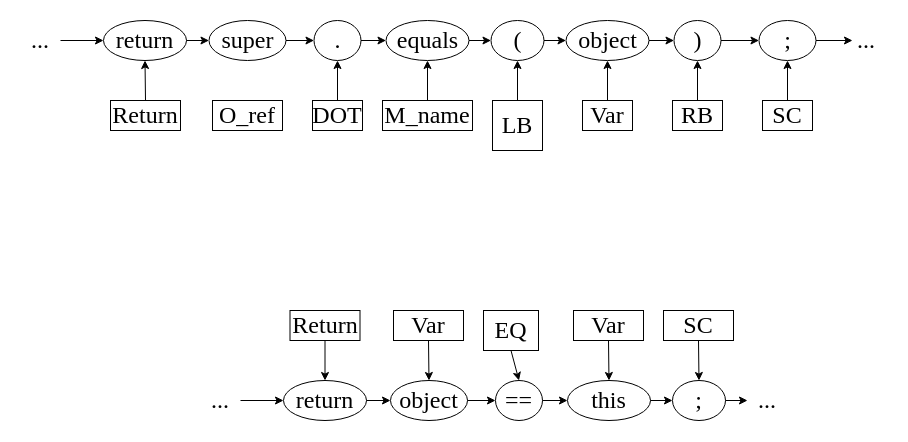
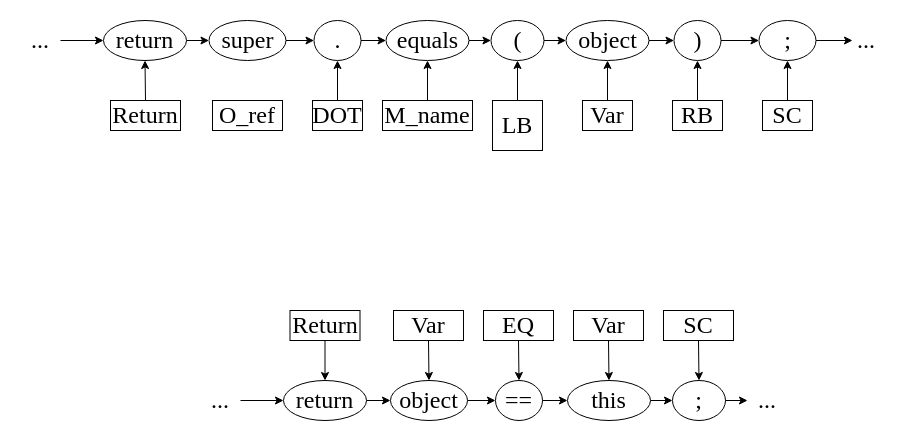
  <mxCell id="0" />
  <mxCell id="1" parent="0" />
  <mxCell id="2" value="&lt;font style=&quot;font-size: 24px&quot; face=&quot;Times New Roman&quot;&gt;Return&lt;/font&gt;&lt;br&gt;" style="rounded=0;whiteSpace=wrap;html=1;" vertex="1" parent="1"><mxGeometry x="110" y="100" width="70" height="30" as="geometry" /></mxCell>
  <mxCell id="3" value="&lt;font style=&quot;font-size: 24px&quot; face=&quot;Times New Roman&quot;&gt;O_ref&lt;/font&gt;&lt;br&gt;" style="rounded=0;whiteSpace=wrap;html=1;" vertex="1" parent="1"><mxGeometry x="212" y="100" width="70" height="30" as="geometry" /></mxCell>
  <mxCell id="4" value="&lt;font style=&quot;font-size: 24px&quot; face=&quot;Times New Roman&quot;&gt;DOT&lt;/font&gt;&lt;br&gt;" style="rounded=0;whiteSpace=wrap;html=1;" vertex="1" parent="1"><mxGeometry x="312" y="100" width="50" height="30" as="geometry" /></mxCell>
  <mxCell id="5" value="&lt;font style=&quot;font-size: 24px&quot; face=&quot;Times New Roman&quot;&gt;M_name&lt;/font&gt;&lt;br&gt;" style="rounded=0;whiteSpace=wrap;html=1;" vertex="1" parent="1"><mxGeometry x="382" y="100" width="90" height="30" as="geometry" /></mxCell>
  <mxCell id="6" value="&lt;font style=&quot;font-size: 24px&quot; face=&quot;Times New Roman&quot;&gt;LB&lt;/font&gt;&lt;br&gt;" style="rounded=0;whiteSpace=wrap;html=1;" vertex="1" parent="1"><mxGeometry x="492" y="100" width="50" height="50" as="geometry" /></mxCell>
  <mxCell id="7" value="&lt;font style=&quot;font-size: 24px&quot; face=&quot;Times New Roman&quot;&gt;Var&lt;/font&gt;&lt;br&gt;" style="rounded=0;whiteSpace=wrap;html=1;" vertex="1" parent="1"><mxGeometry x="582" y="100" width="50" height="30" as="geometry" /></mxCell>
  <mxCell id="8" value="&lt;font style=&quot;font-size: 24px&quot; face=&quot;Times New Roman&quot;&gt;RB&lt;/font&gt;&lt;br&gt;" style="rounded=0;whiteSpace=wrap;html=1;" vertex="1" parent="1"><mxGeometry x="672" y="100" width="50" height="30" as="geometry" /></mxCell>
  <mxCell id="9" value="&lt;font style=&quot;font-size: 24px&quot; face=&quot;Times New Roman&quot;&gt;SC&lt;/font&gt;&lt;br&gt;" style="rounded=0;whiteSpace=wrap;html=1;" vertex="1" parent="1"><mxGeometry x="762" y="100" width="50" height="30" as="geometry" /></mxCell>
  <mxCell id="10" value="&lt;font style=&quot;font-size: 24px&quot; face=&quot;Times New Roman&quot;&gt;return&lt;/font&gt;" style="ellipse;whiteSpace=wrap;html=1;" vertex="1" parent="1"><mxGeometry x="103" y="20" width="83" height="40" as="geometry" /></mxCell>
  <mxCell id="11" value="&lt;font style=&quot;font-size: 24px&quot; face=&quot;Times New Roman&quot;&gt;super&lt;/font&gt;" style="ellipse;whiteSpace=wrap;html=1;" vertex="1" parent="1"><mxGeometry x="208.5" y="20" width="77" height="40" as="geometry" /></mxCell>
  <mxCell id="12" value="&lt;font style=&quot;font-size: 24px&quot; face=&quot;Times New Roman&quot;&gt;.&lt;/font&gt;" style="ellipse;whiteSpace=wrap;html=1;" vertex="1" parent="1"><mxGeometry x="313.5" y="20" width="47" height="40" as="geometry" /></mxCell>
  <mxCell id="13" value="&lt;font style=&quot;font-size: 24px&quot; face=&quot;Times New Roman&quot;&gt;equals&lt;/font&gt;" style="ellipse;whiteSpace=wrap;html=1;" vertex="1" parent="1"><mxGeometry x="385.5" y="20" width="83" height="40" as="geometry" /></mxCell>
  <mxCell id="14" value="&lt;font style=&quot;font-size: 24px&quot; face=&quot;Times New Roman&quot;&gt;(&lt;/font&gt;" style="ellipse;whiteSpace=wrap;html=1;" vertex="1" parent="1"><mxGeometry x="490.5" y="20" width="53" height="40" as="geometry" /></mxCell>
  <mxCell id="15" value="&lt;font style=&quot;font-size: 24px&quot; face=&quot;Times New Roman&quot;&gt;object&lt;/font&gt;" style="ellipse;whiteSpace=wrap;html=1;" vertex="1" parent="1"><mxGeometry x="565.5" y="20" width="83" height="40" as="geometry" /></mxCell>
  <mxCell id="16" value="&lt;font style=&quot;font-size: 24px&quot; face=&quot;Times New Roman&quot;&gt;)&lt;/font&gt;" style="ellipse;whiteSpace=wrap;html=1;" vertex="1" parent="1"><mxGeometry x="673.5" y="20" width="47" height="40" as="geometry" /></mxCell>
  <mxCell id="17" value="&lt;font style=&quot;font-size: 24px&quot; face=&quot;Times New Roman&quot;&gt;;&lt;/font&gt;" style="ellipse;whiteSpace=wrap;html=1;" vertex="1" parent="1"><mxGeometry x="758.5" y="20" width="57" height="40" as="geometry" /></mxCell>
  <mxCell id="18" value="" style="endArrow=classic;html=1;exitX=0.5;exitY=0;exitDx=0;exitDy=0;entryX=0.5;entryY=1;entryDx=0;entryDy=0;" edge="1" parent="1" source="2" target="10"><mxGeometry width="50" height="50" relative="1" as="geometry"><mxPoint x="80" y="180" as="sourcePoint" /><mxPoint x="130" y="130" as="targetPoint" /></mxGeometry></mxCell>
  <mxCell id="19" value="" style="endArrow=classic;html=1;exitX=1;exitY=0.5;exitDx=0;exitDy=0;entryX=0;entryY=0.5;entryDx=0;entryDy=0;" edge="1" parent="1" source="10" target="11"><mxGeometry width="50" height="50" relative="1" as="geometry"><mxPoint x="180" y="20" as="sourcePoint" /><mxPoint x="230" y="-30" as="targetPoint" /></mxGeometry></mxCell>
  <mxCell id="20" value="" style="endArrow=classic;html=1;exitX=1;exitY=0.5;exitDx=0;exitDy=0;entryX=0;entryY=0.5;entryDx=0;entryDy=0;" edge="1" parent="1" source="11" target="12"><mxGeometry width="50" height="50" relative="1" as="geometry"><mxPoint x="282" y="110" as="sourcePoint" /><mxPoint x="332" y="60" as="targetPoint" /></mxGeometry></mxCell>
  <mxCell id="21" value="" style="endArrow=classic;html=1;exitX=0.5;exitY=0;exitDx=0;exitDy=0;entryX=0.5;entryY=1;entryDx=0;entryDy=0;" edge="1" parent="1" source="4" target="12"><mxGeometry width="50" height="50" relative="1" as="geometry"><mxPoint x="342" y="110" as="sourcePoint" /><mxPoint x="392" y="60" as="targetPoint" /></mxGeometry></mxCell>
  <mxCell id="22" value="" style="endArrow=classic;html=1;exitX=1;exitY=0.5;exitDx=0;exitDy=0;entryX=0;entryY=0.5;entryDx=0;entryDy=0;" edge="1" parent="1" source="12" target="13"><mxGeometry width="50" height="50" relative="1" as="geometry"><mxPoint x="372" y="30" as="sourcePoint" /><mxPoint x="422" y="-20" as="targetPoint" /></mxGeometry></mxCell>
  <mxCell id="23" value="" style="endArrow=classic;html=1;exitX=0.5;exitY=0;exitDx=0;exitDy=0;entryX=0.5;entryY=1;entryDx=0;entryDy=0;" edge="1" parent="1" source="5" target="13"><mxGeometry width="50" height="50" relative="1" as="geometry"><mxPoint x="452" y="100" as="sourcePoint" /><mxPoint x="502" y="50" as="targetPoint" /></mxGeometry></mxCell>
  <mxCell id="24" value="" style="endArrow=classic;html=1;exitX=1;exitY=0.5;exitDx=0;exitDy=0;entryX=0;entryY=0.5;entryDx=0;entryDy=0;" edge="1" parent="1" source="13" target="14"><mxGeometry width="50" height="50" relative="1" as="geometry"><mxPoint x="462" y="30" as="sourcePoint" /><mxPoint x="512" y="-20" as="targetPoint" /></mxGeometry></mxCell>
  <mxCell id="25" value="" style="endArrow=classic;html=1;exitX=0.5;exitY=0;exitDx=0;exitDy=0;entryX=0.5;entryY=1;entryDx=0;entryDy=0;" edge="1" parent="1" source="6" target="14"><mxGeometry width="50" height="50" relative="1" as="geometry"><mxPoint x="542" y="100" as="sourcePoint" /><mxPoint x="592" y="50" as="targetPoint" /></mxGeometry></mxCell>
  <mxCell id="26" value="" style="endArrow=classic;html=1;exitX=1;exitY=0.5;exitDx=0;exitDy=0;entryX=0;entryY=0.5;entryDx=0;entryDy=0;" edge="1" parent="1" source="14" target="15"><mxGeometry width="50" height="50" relative="1" as="geometry"><mxPoint x="512" y="20" as="sourcePoint" /><mxPoint x="562" y="-30" as="targetPoint" /></mxGeometry></mxCell>
  <mxCell id="27" value="" style="endArrow=classic;html=1;exitX=0.5;exitY=0;exitDx=0;exitDy=0;entryX=0.5;entryY=1;entryDx=0;entryDy=0;" edge="1" parent="1" source="7" target="15"><mxGeometry width="50" height="50" relative="1" as="geometry"><mxPoint x="622" y="260" as="sourcePoint" /><mxPoint x="672" y="210" as="targetPoint" /></mxGeometry></mxCell>
  <mxCell id="28" value="" style="endArrow=classic;html=1;entryX=0.5;entryY=1;entryDx=0;entryDy=0;exitX=0.5;exitY=0;exitDx=0;exitDy=0;" edge="1" parent="1" source="8" target="16"><mxGeometry width="50" height="50" relative="1" as="geometry"><mxPoint x="712" y="270" as="sourcePoint" /><mxPoint x="762" y="220" as="targetPoint" /></mxGeometry></mxCell>
  <mxCell id="29" value="" style="endArrow=classic;html=1;exitX=1;exitY=0.5;exitDx=0;exitDy=0;entryX=0;entryY=0.5;entryDx=0;entryDy=0;" edge="1" parent="1" source="15" target="16"><mxGeometry width="50" height="50" relative="1" as="geometry"><mxPoint x="592" y="-70" as="sourcePoint" /><mxPoint x="642" y="-120" as="targetPoint" /></mxGeometry></mxCell>
  <mxCell id="30" value="" style="endArrow=classic;html=1;exitX=1;exitY=0.5;exitDx=0;exitDy=0;entryX=0;entryY=0.5;entryDx=0;entryDy=0;" edge="1" parent="1" source="16" target="17"><mxGeometry width="50" height="50" relative="1" as="geometry"><mxPoint x="732" y="-60" as="sourcePoint" /><mxPoint x="782" y="-110" as="targetPoint" /></mxGeometry></mxCell>
  <mxCell id="31" value="" style="endArrow=classic;html=1;exitX=0.5;exitY=0;exitDx=0;exitDy=0;entryX=0.5;entryY=1;entryDx=0;entryDy=0;" edge="1" parent="1" source="9" target="17"><mxGeometry width="50" height="50" relative="1" as="geometry"><mxPoint x="732" y="220" as="sourcePoint" /><mxPoint x="782" y="170" as="targetPoint" /></mxGeometry></mxCell>
  <mxCell id="32" value="" style="endArrow=classic;html=1;exitX=1;exitY=0.5;exitDx=0;exitDy=0;" edge="1" parent="1" source="17"><mxGeometry width="50" height="50" relative="1" as="geometry"><mxPoint x="742" y="270" as="sourcePoint" /><mxPoint x="852" y="40" as="targetPoint" /></mxGeometry></mxCell>
  <mxCell id="33" value="&lt;font style=&quot;font-size: 24px&quot; face=&quot;Times New Roman&quot;&gt;...&lt;/font&gt;" style="text;html=1;strokeColor=none;fillColor=none;align=center;verticalAlign=middle;whiteSpace=wrap;rounded=0;" vertex="1" parent="1"><mxGeometry x="846" y="30" width="40" height="20" as="geometry" /></mxCell>
  <mxCell id="34" value="&lt;font style=&quot;font-size: 24px&quot; face=&quot;Times New Roman&quot;&gt;...&lt;/font&gt;" style="text;html=1;strokeColor=none;fillColor=none;align=center;verticalAlign=middle;whiteSpace=wrap;rounded=0;" vertex="1" parent="1"><mxGeometry x="20" y="30" width="40" height="20" as="geometry" /></mxCell>
  <mxCell id="35" value="" style="endArrow=classic;html=1;exitX=1;exitY=0.5;exitDx=0;exitDy=0;entryX=0;entryY=0.5;entryDx=0;entryDy=0;" edge="1" parent="1" source="34" target="10"><mxGeometry width="50" height="50" relative="1" as="geometry"><mxPoint x="70" y="10" as="sourcePoint" /><mxPoint x="120" y="-40" as="targetPoint" /></mxGeometry></mxCell>
  <mxCell id="36" value="&lt;font style=&quot;font-size: 24px&quot; face=&quot;Times New Roman&quot;&gt;Return&lt;/font&gt;&lt;br&gt;" style="rounded=0;whiteSpace=wrap;html=1;" vertex="1" parent="1"><mxGeometry x="289.5" y="310" width="70" height="30" as="geometry" /></mxCell>
  <mxCell id="37" value="&lt;font style=&quot;font-size: 24px&quot; face=&quot;Times New Roman&quot;&gt;Var&lt;/font&gt;&lt;br&gt;" style="rounded=0;whiteSpace=wrap;html=1;" vertex="1" parent="1"><mxGeometry x="393" y="310" width="70" height="30" as="geometry" /></mxCell>
- <mxCell id="38" value="&lt;font face=&quot;Times New Roman&quot;&gt;&lt;span style=&quot;font-size: 24px&quot;&gt;EQ&lt;/span&gt;&lt;/font&gt;" style="rounded=0;whiteSpace=wrap;html=1;" vertex="1" parent="1"><mxGeometry x="483" y="310" width="55" height="40" as="geometry" /></mxCell>
+ <mxCell id="38" value="&lt;font face=&quot;Times New Roman&quot;&gt;&lt;span style=&quot;font-size: 24px&quot;&gt;EQ&lt;/span&gt;&lt;/font&gt;" style="rounded=0;whiteSpace=wrap;html=1;" vertex="1" parent="1"><mxGeometry x="483" y="310" width="70" height="30" as="geometry" /></mxCell>
  <mxCell id="39" value="&lt;font style=&quot;font-size: 24px&quot; face=&quot;Times New Roman&quot;&gt;Var&lt;/font&gt;&lt;br&gt;" style="rounded=0;whiteSpace=wrap;html=1;" vertex="1" parent="1"><mxGeometry x="573" y="310" width="70" height="30" as="geometry" /></mxCell>
  <mxCell id="40" value="&lt;font style=&quot;font-size: 24px&quot; face=&quot;Times New Roman&quot;&gt;SC&lt;/font&gt;&lt;br&gt;" style="rounded=0;whiteSpace=wrap;html=1;" vertex="1" parent="1"><mxGeometry x="663" y="310" width="70" height="30" as="geometry" /></mxCell>
  <mxCell id="41" value="&lt;font style=&quot;font-size: 24px&quot; face=&quot;Times New Roman&quot;&gt;return&lt;/font&gt;" style="ellipse;whiteSpace=wrap;html=1;" vertex="1" parent="1"><mxGeometry x="283" y="380" width="83" height="40" as="geometry" /></mxCell>
  <mxCell id="42" value="&lt;font style=&quot;font-size: 24px&quot; face=&quot;Times New Roman&quot;&gt;object&lt;/font&gt;" style="ellipse;whiteSpace=wrap;html=1;" vertex="1" parent="1"><mxGeometry x="390" y="380" width="77" height="40" as="geometry" /></mxCell>
  <mxCell id="43" value="&lt;font style=&quot;font-size: 24px&quot; face=&quot;Times New Roman&quot;&gt;==&lt;/font&gt;" style="ellipse;whiteSpace=wrap;html=1;" vertex="1" parent="1"><mxGeometry x="495" y="380" width="47" height="40" as="geometry" /></mxCell>
  <mxCell id="44" value="&lt;font face=&quot;Times New Roman&quot;&gt;&lt;span style=&quot;font-size: 24px&quot;&gt;this&lt;/span&gt;&lt;/font&gt;" style="ellipse;whiteSpace=wrap;html=1;" vertex="1" parent="1"><mxGeometry x="567" y="380" width="83" height="40" as="geometry" /></mxCell>
  <mxCell id="45" value="&lt;font style=&quot;font-size: 24px&quot; face=&quot;Times New Roman&quot;&gt;;&lt;/font&gt;" style="ellipse;whiteSpace=wrap;html=1;" vertex="1" parent="1"><mxGeometry x="672" y="380" width="53" height="40" as="geometry" /></mxCell>
  <mxCell id="46" value="" style="endArrow=classic;html=1;exitX=0.5;exitY=1;exitDx=0;exitDy=0;entryX=0.5;entryY=0;entryDx=0;entryDy=0;" edge="1" parent="1" source="36" target="41"><mxGeometry width="50" height="50" relative="1" as="geometry"><mxPoint x="259.5" y="390" as="sourcePoint" /><mxPoint x="309.5" y="340" as="targetPoint" /></mxGeometry></mxCell>
  <mxCell id="47" value="" style="endArrow=classic;html=1;exitX=1;exitY=0.5;exitDx=0;exitDy=0;entryX=0;entryY=0.5;entryDx=0;entryDy=0;" edge="1" parent="1" source="41" target="42"><mxGeometry width="50" height="50" relative="1" as="geometry"><mxPoint x="360" y="380" as="sourcePoint" /><mxPoint x="410" y="330" as="targetPoint" /></mxGeometry></mxCell>
  <mxCell id="48" value="" style="endArrow=classic;html=1;entryX=0.5;entryY=0;entryDx=0;entryDy=0;exitX=0.5;exitY=1;exitDx=0;exitDy=0;" edge="1" parent="1" source="37" target="42"><mxGeometry width="50" height="50" relative="1" as="geometry"><mxPoint x="393" y="330" as="sourcePoint" /><mxPoint x="443" y="280" as="targetPoint" /></mxGeometry></mxCell>
  <mxCell id="49" value="" style="endArrow=classic;html=1;exitX=1;exitY=0.5;exitDx=0;exitDy=0;entryX=0;entryY=0.5;entryDx=0;entryDy=0;" edge="1" parent="1" source="42" target="43"><mxGeometry width="50" height="50" relative="1" as="geometry"><mxPoint x="463.5" y="470" as="sourcePoint" /><mxPoint x="513.5" y="420" as="targetPoint" /></mxGeometry></mxCell>
  <mxCell id="50" value="" style="endArrow=classic;html=1;exitX=0.5;exitY=1;exitDx=0;exitDy=0;entryX=0.5;entryY=0;entryDx=0;entryDy=0;" edge="1" parent="1" source="38" target="43"><mxGeometry width="50" height="50" relative="1" as="geometry"><mxPoint x="523" y="320" as="sourcePoint" /><mxPoint x="573" y="270" as="targetPoint" /></mxGeometry></mxCell>
  <mxCell id="51" value="" style="endArrow=classic;html=1;exitX=1;exitY=0.5;exitDx=0;exitDy=0;entryX=0;entryY=0.5;entryDx=0;entryDy=0;" edge="1" parent="1" source="43" target="44"><mxGeometry width="50" height="50" relative="1" as="geometry"><mxPoint x="553.5" y="390" as="sourcePoint" /><mxPoint x="603.5" y="340" as="targetPoint" /></mxGeometry></mxCell>
  <mxCell id="52" value="" style="endArrow=classic;html=1;exitX=0.5;exitY=1;exitDx=0;exitDy=0;entryX=0.5;entryY=0;entryDx=0;entryDy=0;" edge="1" parent="1" source="39" target="44"><mxGeometry width="50" height="50" relative="1" as="geometry"><mxPoint x="633" y="310" as="sourcePoint" /><mxPoint x="683" y="260" as="targetPoint" /></mxGeometry></mxCell>
  <mxCell id="53" value="" style="endArrow=classic;html=1;exitX=1;exitY=0.5;exitDx=0;exitDy=0;entryX=0;entryY=0.5;entryDx=0;entryDy=0;" edge="1" parent="1" source="44" target="45"><mxGeometry width="50" height="50" relative="1" as="geometry"><mxPoint x="643.5" y="390" as="sourcePoint" /><mxPoint x="693.5" y="340" as="targetPoint" /></mxGeometry></mxCell>
  <mxCell id="54" value="" style="endArrow=classic;html=1;exitX=0.5;exitY=1;exitDx=0;exitDy=0;entryX=0.5;entryY=0;entryDx=0;entryDy=0;" edge="1" parent="1" source="40" target="45"><mxGeometry width="50" height="50" relative="1" as="geometry"><mxPoint x="723" y="310" as="sourcePoint" /><mxPoint x="773" y="260" as="targetPoint" /></mxGeometry></mxCell>
  <mxCell id="55" value="" style="endArrow=classic;html=1;exitX=1;exitY=0.5;exitDx=0;exitDy=0;entryX=0;entryY=0.5;entryDx=0;entryDy=0;" edge="1" parent="1" source="45"><mxGeometry width="50" height="50" relative="1" as="geometry"><mxPoint x="693.5" y="380" as="sourcePoint" /><mxPoint x="747" y="400" as="targetPoint" /></mxGeometry></mxCell>
  <mxCell id="56" value="&lt;font style=&quot;font-size: 24px&quot; face=&quot;Times New Roman&quot;&gt;...&lt;/font&gt;" style="text;html=1;strokeColor=none;fillColor=none;align=center;verticalAlign=middle;whiteSpace=wrap;rounded=0;" vertex="1" parent="1"><mxGeometry x="747" y="390" width="40" height="20" as="geometry" /></mxCell>
  <mxCell id="57" value="&lt;font style=&quot;font-size: 24px&quot; face=&quot;Times New Roman&quot;&gt;...&lt;/font&gt;" style="text;html=1;strokeColor=none;fillColor=none;align=center;verticalAlign=middle;whiteSpace=wrap;rounded=0;" vertex="1" parent="1"><mxGeometry x="200" y="390" width="40" height="20" as="geometry" /></mxCell>
  <mxCell id="58" value="" style="endArrow=classic;html=1;exitX=1;exitY=0.5;exitDx=0;exitDy=0;entryX=0;entryY=0.5;entryDx=0;entryDy=0;" edge="1" parent="1" source="57" target="41"><mxGeometry width="50" height="50" relative="1" as="geometry"><mxPoint x="250" y="370" as="sourcePoint" /><mxPoint x="300" y="320" as="targetPoint" /></mxGeometry></mxCell>
